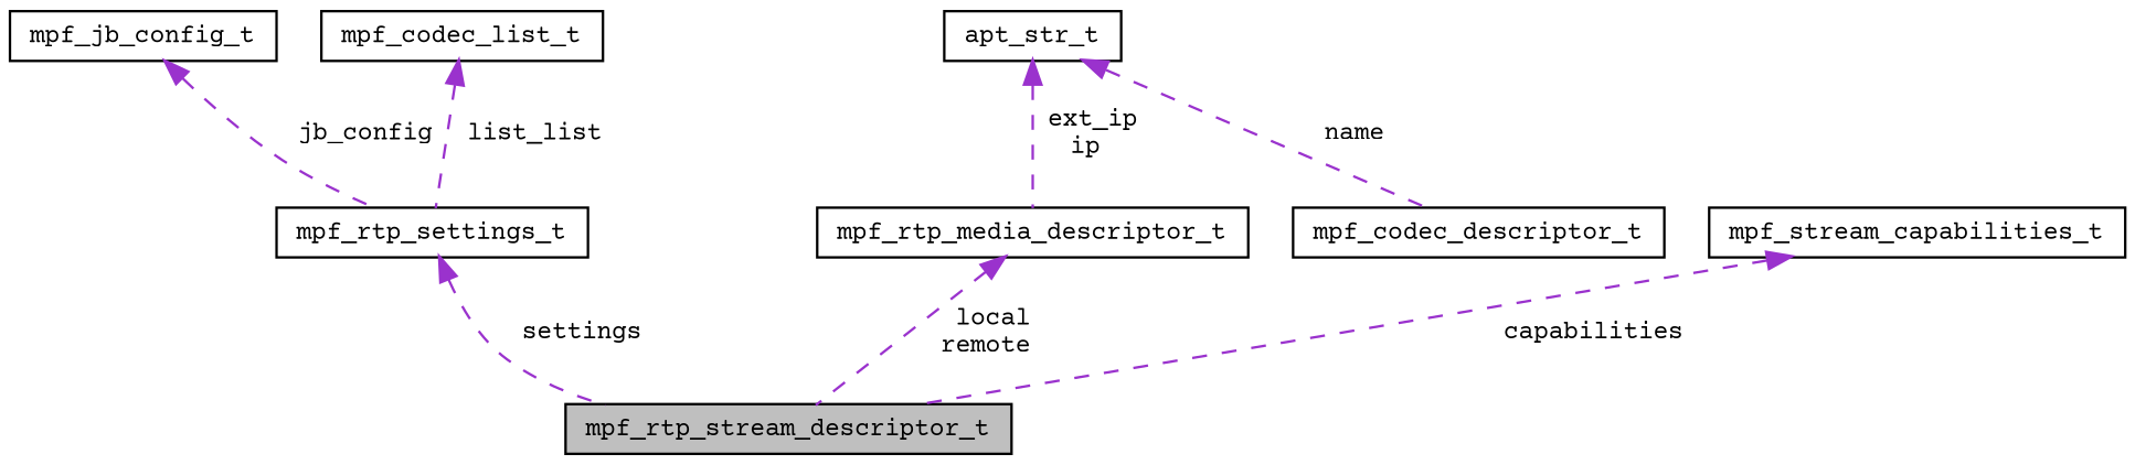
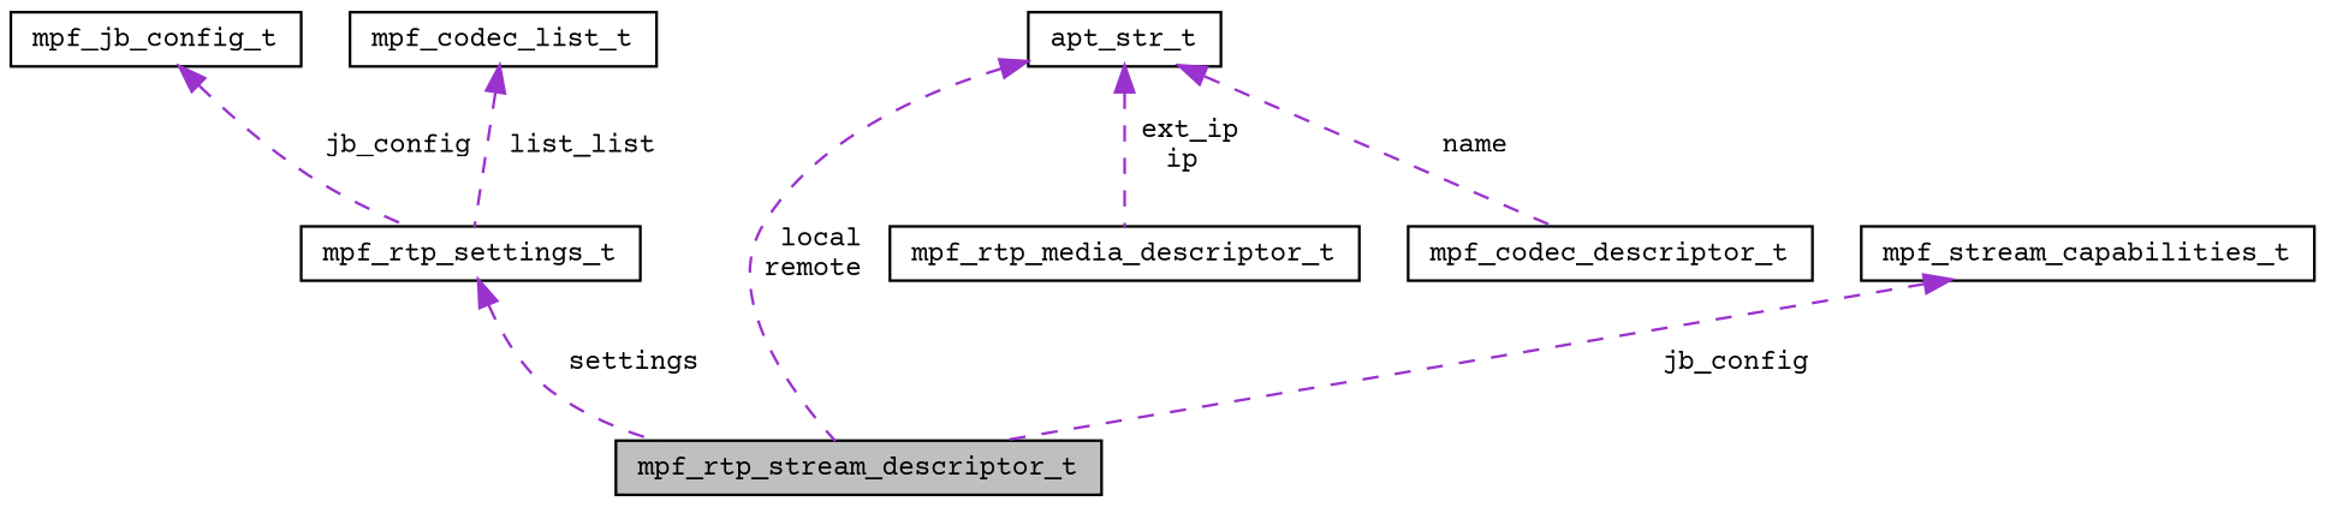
  digraph {
    fontname="Courier Prime"
    node [color=black fillcolor=white fontname="Courier Prime" fontsize=10 shape=record style=filled]
    edge [color=darkorchid3 dir=back fontname="Courier Prime" fontsize=10 labelfontname=Helvetica labelfontsize=10 style=dashed]
    n1 [fillcolor=grey75 fontcolor=black height=0.2 label=mpf_rtp_stream_descriptor_t width=0.4]
    n2 [height=0.2 label=mpf_rtp_settings_t width=0.4]
    n3 [height=0.2 label=mpf_jb_config_t width=0.4]
    n4 [height=0.2 label=mpf_codec_list_t width=0.4]
    n5 [height=0.2 label=mpf_rtp_media_descriptor_t width=0.4]
    n6 [height=0.2 label=mpf_codec_descriptor_t width=0.4]
    n7 [height=0.2 label=apt_str_t width=0.4]
    n8 [height=0.2 label=mpf_stream_capabilities_t width=0.4]
    n2 -> n1 [label=" settings"]
    n3 -> n2 [label=" jb_config"]
    n4 -> n2 [label=" list_list"]
-   n5 -> n1 [label=" local\nremote"]
+   n7 -> n1 [label=" local\nremote"]
    n7 -> n5 [label=" ext_ip\nip"]
    n7 -> n6 [label=" name"]
-   n8 -> n1 [label=" capabilities"]
+   n8 -> n1 [label=" jb_config"]
  }
